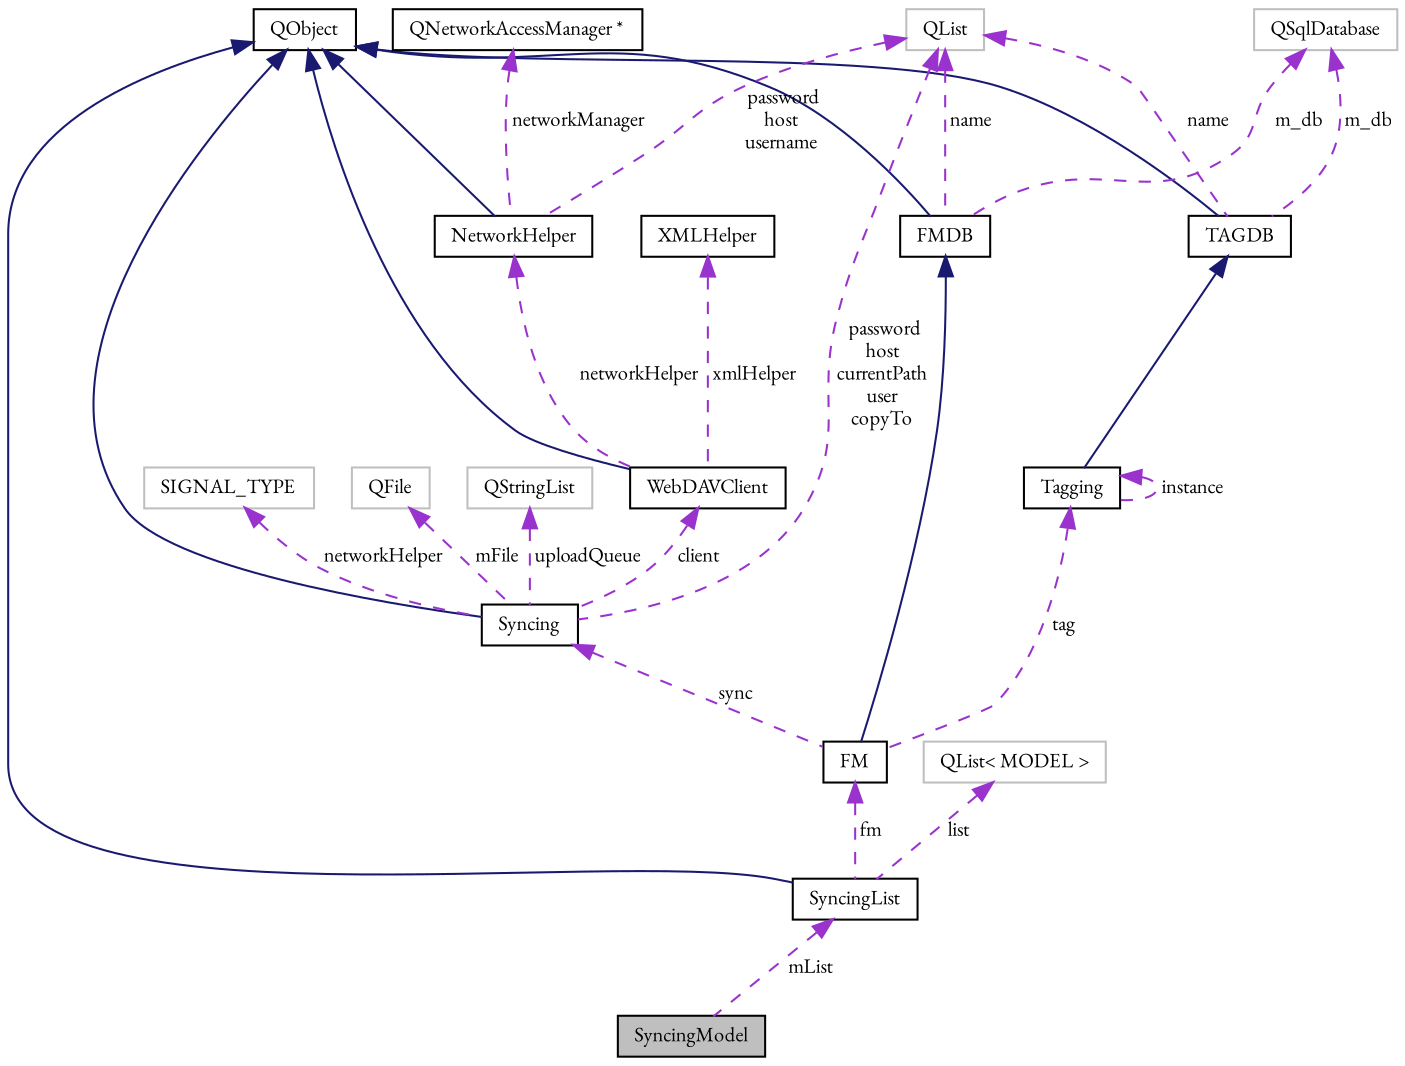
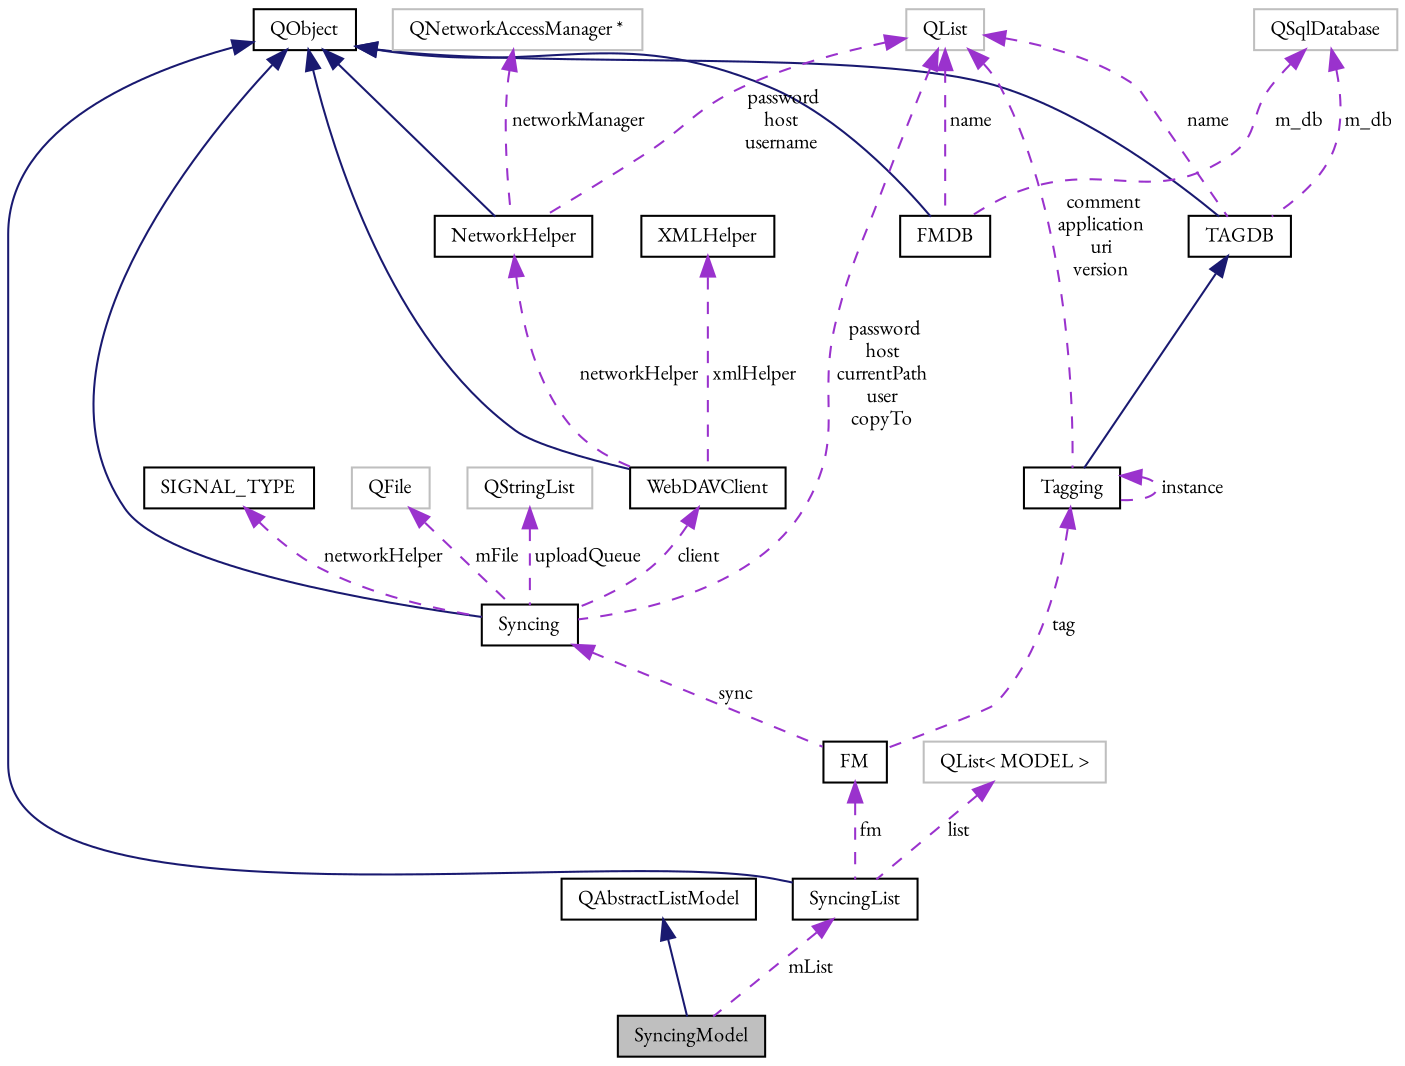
  digraph {
    fontname="EB Garamond"
    node [color=black fillcolor=white fontname="EB Garamond" fontsize=10 shape=record style=filled]
    edge [color=darkorchid3 dir=back fontname="EB Garamond" fontsize=10 labelfontname=Helvetica labelfontsize=10 style=dashed]
    n1 [fillcolor=grey75 fontcolor=black height=0.2 label=SyncingModel width=0.4]
+   n2 [height=0.2 label=QAbstractListModel width=0.4]
    n3 [height=0.2 label=SyncingList width=0.4]
    n4 [height=0.2 label=QObject width=0.4]
    n5 [height=0.2 label=FMDB width=0.4]
    n6 [height=0.2 label=TAGDB width=0.4]
    n7 [height=0.2 label=Syncing width=0.4]
    n8 [height=0.2 label=WebDAVClient width=0.4]
    n9 [height=0.2 label=NetworkHelper width=0.4]
    n10 [height=0.2 label=FM width=0.4]
    n11 [height=0.2 label=Tagging width=0.4]
    n12 [color=grey75 height=0.2 label=QList width=0.4]
    n13 [color=grey75 height=0.2 label=QSqlDatabase width=0.4]
-   n14 [color=grey75 height=0.2 label=SIGNAL_TYPE width=0.4]
+   n14 [height=0.2 label=SIGNAL_TYPE width=0.4]
    n15 [color=grey75 height=0.2 label=QFile width=0.4]
    n16 [height=0.2 label=XMLHelper width=0.4]
-   n17 [height=0.2 label="QNetworkAccessManager *" width=0.4]
+   n17 [color=grey75 height=0.2 label="QNetworkAccessManager *" width=0.4]
    n18 [color=grey75 height=0.2 label=QStringList width=0.4]
    n19 [color=grey75 height=0.2 label="QList\< MODEL \>" width=0.4]
+   n2 -> n1 [color=midnightblue style=solid]
    n3 -> n1 [label=" mList"]
    n4 -> n3 [color=midnightblue style=solid]
    n4 -> n5 [color=midnightblue style=solid]
    n4 -> n6 [color=midnightblue style=solid]
    n4 -> n7 [color=midnightblue style=solid]
    n4 -> n8 [color=midnightblue style=solid]
    n4 -> n9 [color=midnightblue style=solid]
-   n5 -> n10 [color=midnightblue style=solid]
    n6 -> n11 [color=midnightblue style=solid]
    n7 -> n10 [label=" sync"]
    n8 -> n7 [label=" client"]
    n9 -> n8 [label=" networkHelper"]
    n10 -> n3 [label=" fm"]
    n11 -> n10 [label=" tag"]
    n11 -> n11 [label=" instance"]
    n12 -> n5 [label=" name"]
    n12 -> n6 [label=" name"]
    n12 -> n7 [label=" password\nhost\ncurrentPath\nuser\ncopyTo"]
    n12 -> n9 [label=" password\nhost\nusername"]
+   n12 -> n11 [label=" comment\napplication\nuri\nversion"]
    n13 -> n5 [label=" m_db"]
    n13 -> n6 [label=" m_db"]
    n14 -> n7 [label=" networkHelper"]
    n15 -> n7 [label=" mFile"]
    n16 -> n8 [label=" xmlHelper"]
    n17 -> n9 [label=" networkManager"]
    n18 -> n7 [label=" uploadQueue"]
    n19 -> n3 [label=" list"]
  }
